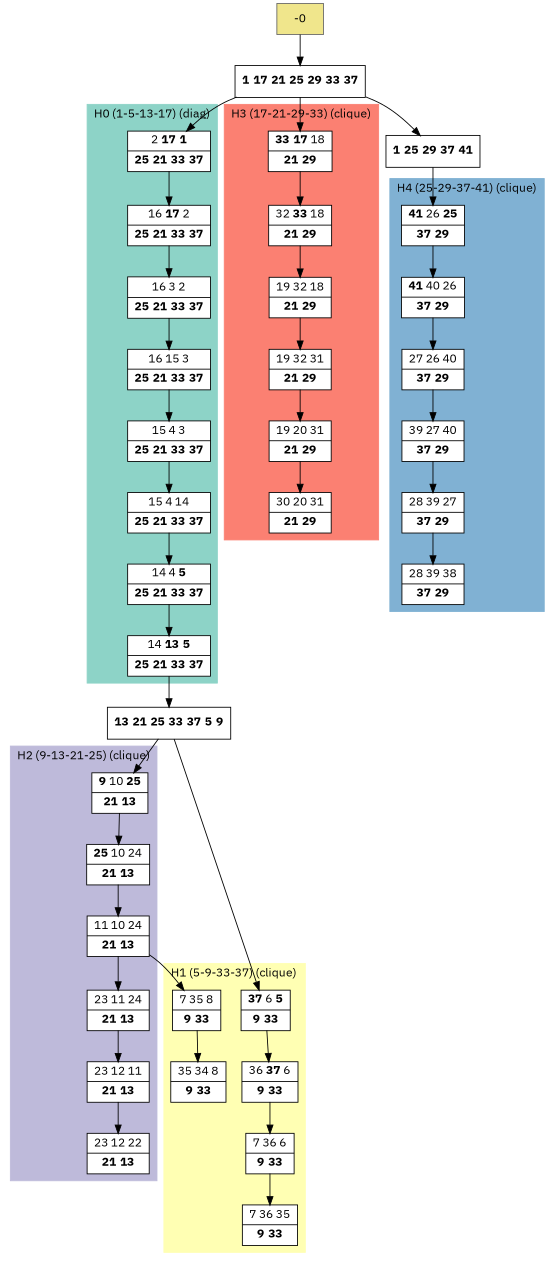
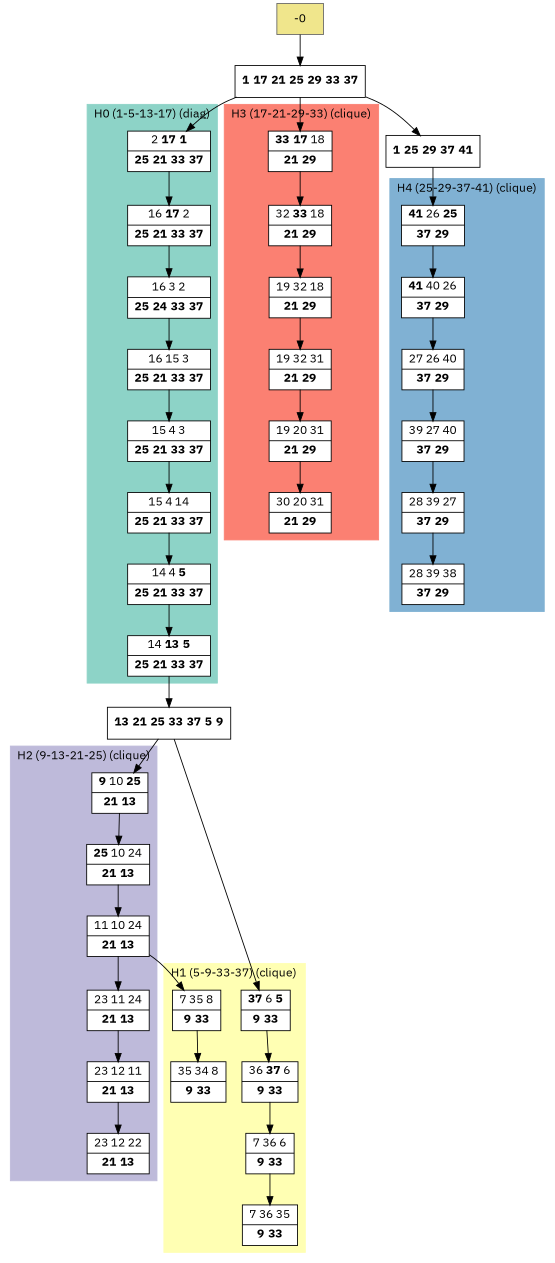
  digraph {
    fontname="IBM Plex Sans"
    node [fillcolor=white fontname="IBM Plex Sans" shape=record style=filled]
    edge [fontname="IBM Plex Sans"]
    n1 [label=<{ 2 <b>17</b> <b>1</b>|  <b>25</b> <b>21</b> <b>33</b> <b>37</b>}>]
    n2 [label=<{ 16 <b>17</b> 2|  <b>25</b> <b>21</b> <b>33</b> <b>37</b>}>]
-   n3 [label=<{ 16 3 2|  <b>25</b> <b>21</b> <b>33</b> <b>37</b>}>]
+   n3 [label=<{ 16 3 2|  <b>25</b> <b>24</b> <b>33</b> <b>37</b>}>]
    n4 [label=<{ 16 15 3|  <b>25</b> <b>21</b> <b>33</b> <b>37</b>}>]
    n5 [label=<{ 15 4 3|  <b>25</b> <b>21</b> <b>33</b> <b>37</b>}>]
    n6 [label=<{ 15 4 14|  <b>25</b> <b>21</b> <b>33</b> <b>37</b>}>]
    n7 [label=<{ 14 4 <b>5</b>|  <b>25</b> <b>21</b> <b>33</b> <b>37</b>}>]
    n8 [label=<{ 14 <b>13</b> <b>5</b>|  <b>25</b> <b>21</b> <b>33</b> <b>37</b>}>]
    n9 [label=<{ <b>37</b> 6 <b>5</b>|  <b>9</b> <b>33</b>}>]
    n10 [label=<{ 36 <b>37</b> 6|  <b>9</b> <b>33</b>}>]
    n11 [label=<{ 7 36 6|  <b>9</b> <b>33</b>}>]
    n12 [label=<{ 7 36 35|  <b>9</b> <b>33</b>}>]
    n13 [label=<{ 7 35 8|  <b>9</b> <b>33</b>}>]
    n14 [label=<{ 35 34 8|  <b>9</b> <b>33</b>}>]
    n15 [label=<{ <b>9</b> 10 <b>25</b>|  <b>21</b> <b>13</b>}>]
    n16 [label=<{ <b>25</b> 10 24|  <b>21</b> <b>13</b>}>]
    n17 [label=<{ 11 10 24|  <b>21</b> <b>13</b>}>]
    n18 [label=<{ 23 11 24|  <b>21</b> <b>13</b>}>]
    n19 [label=<{ 23 12 11|  <b>21</b> <b>13</b>}>]
    n20 [label=<{ 23 12 22|  <b>21</b> <b>13</b>}>]
    n21 [label=<{ <b>33</b> <b>17</b> 18|  <b>21</b> <b>29</b>}>]
    n22 [label=<{ 32 <b>33</b> 18|  <b>21</b> <b>29</b>}>]
    n23 [label=<{ 19 32 18|  <b>21</b> <b>29</b>}>]
    n24 [label=<{ 19 32 31|  <b>21</b> <b>29</b>}>]
    n25 [label=<{ 19 20 31|  <b>21</b> <b>29</b>}>]
    n26 [label=<{ 30 20 31|  <b>21</b> <b>29</b>}>]
    n27 [label=<{ <b>41</b> 26 <b>25</b>|  <b>37</b> <b>29</b>}>]
    n28 [label=<{ <b>41</b> 40 26|  <b>37</b> <b>29</b>}>]
    n29 [label=<{ 27 26 40|  <b>37</b> <b>29</b>}>]
    n30 [label=<{ 39 27 40|  <b>37</b> <b>29</b>}>]
    n31 [label=<{ 28 39 27|  <b>37</b> <b>29</b>}>]
    n32 [label=<{ 28 39 38|  <b>37</b> <b>29</b>}>]
    n33 [label=<{ <b>13</b> <b>21</b> <b>25</b> <b>33</b> <b>37</b> <b>5</b> <b>9</b>}> fillcolor="" style=""]
    n34 [label=<{ <b>1</b> <b>17</b> <b>21</b> <b>25</b> <b>29</b> <b>33</b> <b>37</b>}> fillcolor="" style=""]
    n35 [label=<{ <b>1</b> <b>25</b> <b>29</b> <b>37</b> <b>41</b>}> fillcolor="" style=""]
    n36 [color=gray40 fillcolor=khaki label=-0 shape=box]
    subgraph cluster_1 {
      color="#8DD3C7"
      label="H0 (1-5-13-17) (diag)"
      labeljust=l
      style=filled
      n1
      n2
      n3
      n4
      n5
      n6
      n7
      n8
    }
    subgraph cluster_2 {
      color="#FFFFB3"
      label="H1 (5-9-33-37) (clique)"
      labeljust=l
      style=filled
      n9
      n10
      n11
      n12
      n13
      n14
    }
    subgraph cluster_3 {
      color="#BEBADA"
      label="H2 (9-13-21-25) (clique)"
      labeljust=l
      style=filled
      n15
      n16
      n17
      n18
      n19
      n20
    }
    subgraph cluster_4 {
      color="#FB8072"
      label="H3 (17-21-29-33) (clique)"
      labeljust=l
      style=filled
      n21
      n22
      n23
      n24
      n25
      n26
    }
    subgraph cluster_5 {
      color="#80B1D3"
      label="H4 (25-29-37-41) (clique)"
      labeljust=l
      style=filled
      n27
      n28
      n29
      n30
      n31
      n32
    }
    n1 -> n2
    n2 -> n3
    n3 -> n4
    n4 -> n5
    n5 -> n6
    n6 -> n7
    n7 -> n8
    n8 -> n33
    n9 -> n10
    n10 -> n11
    n11 -> n12
    n13 -> n14
    n15 -> n16
    n16 -> n17
    n17 -> n13
    n17 -> n18
    n18 -> n19
    n19 -> n20
    n21 -> n22
    n22 -> n23
    n23 -> n24
    n24 -> n25
    n25 -> n26
    n27 -> n28
    n28 -> n29
    n29 -> n30
    n30 -> n31
    n31 -> n32
    n33 -> n9
    n33 -> n15
    n34 -> n1
    n34 -> n21
    n34 -> n35
    n35 -> n27
    n36 -> n34
  }
